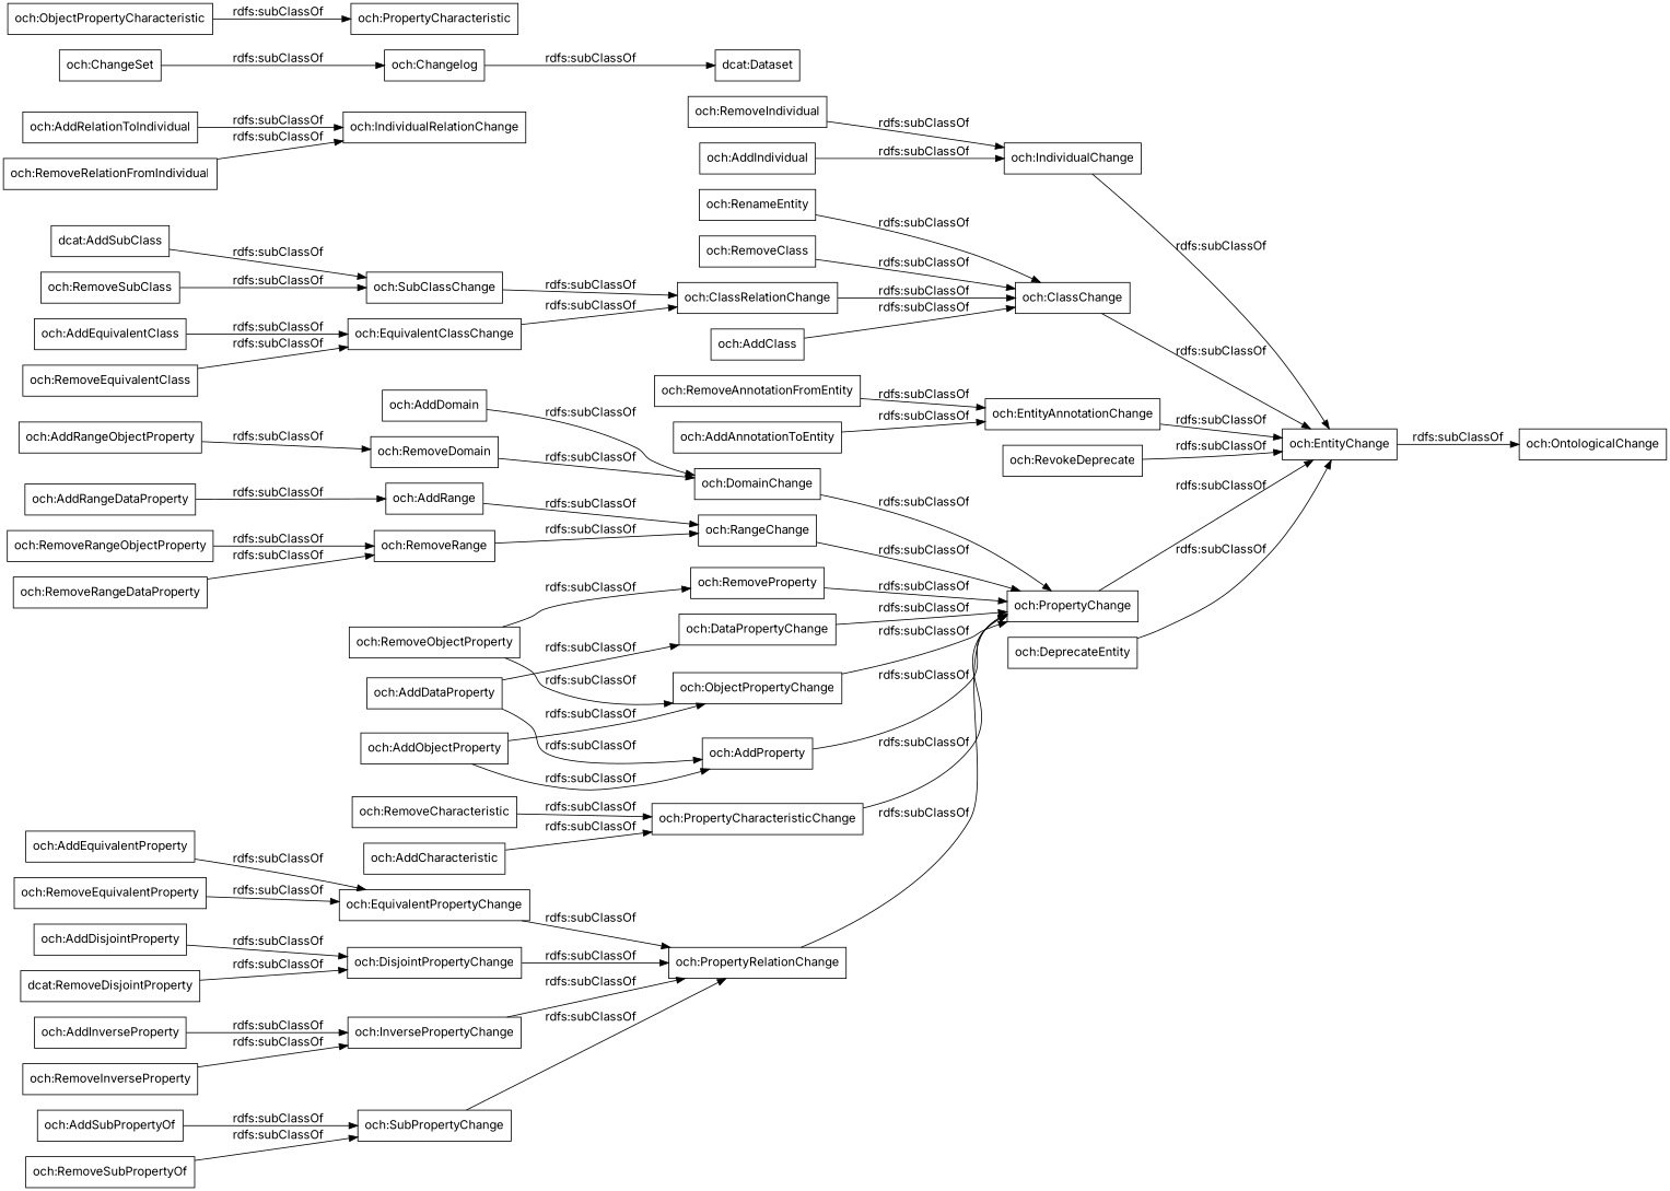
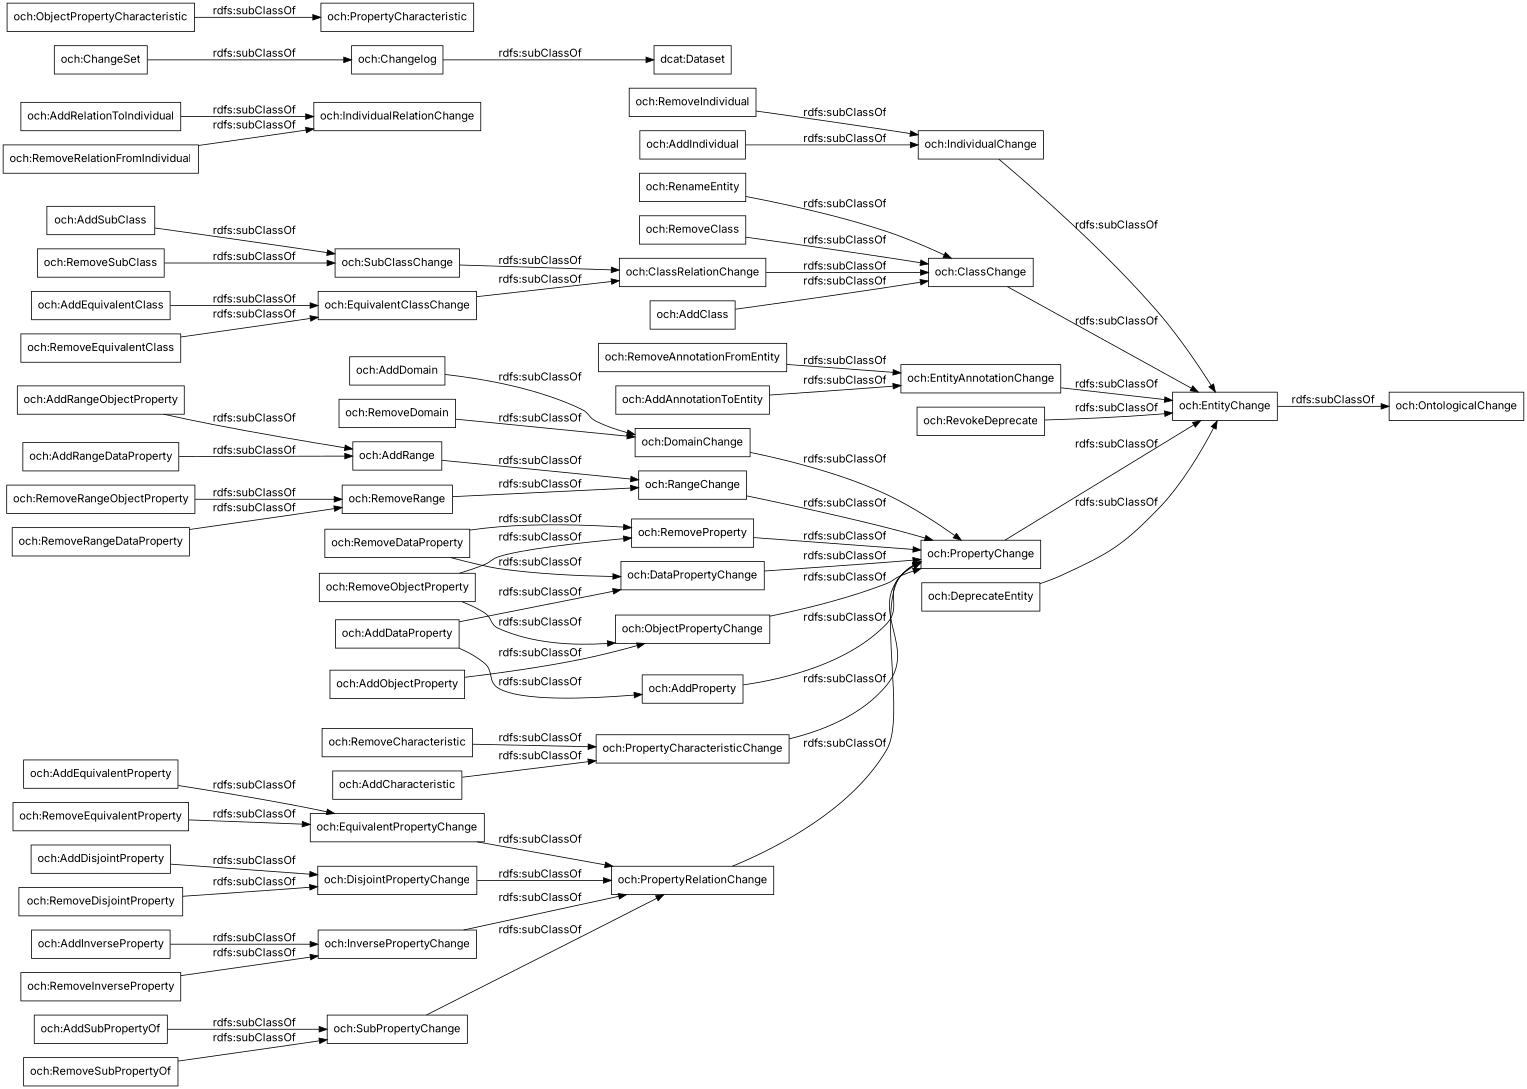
  digraph {
    fontname=Inter
    rankdir=LR
    node [color=black fontname=Inter shape=rectangle]
    edge [fontname=Inter]
    "och:RemoveObjectProperty"
    "och:ObjectPropertyChange"
    "och:RemoveProperty"
    "och:PropertyChange"
    "och:RemoveCharacteristic"
    "och:PropertyCharacteristicChange"
    "och:RemoveIndividual"
    "och:IndividualChange"
    "och:EntityChange"
    "och:AddIndividual"
    "och:RemoveEquivalentProperty"
    "och:EquivalentPropertyChange"
    "och:PropertyRelationChange"
    "och:DisjointPropertyChange"
    "och:AddRelationToIndividual"
    "och:IndividualRelationChange"
    "och:OntologicalChange"
    "och:DataPropertyChange"
    "och:ClassChange"
    "och:RangeChange"
    "och:RemoveClass"
-   "och:AddSubClass" [label="dcat:AddSubClass"]
+   "och:AddSubClass"
    "och:SubClassChange"
    "och:ClassRelationChange"
    "och:AddClass"
+   "och:RemoveDataProperty"
    "och:RenameEntity"
    "och:RevokeDeprecate"
-   "och:RemoveDisjointProperty" [label="dcat:RemoveDisjointProperty"]
+   "och:RemoveDisjointProperty"
    "och:AddRangeObjectProperty"
    "och:AddRange"
    "och:AddProperty"
    "och:ChangeSet"
    "och:Changelog"
    "dcat:Dataset"
    "och:AddEquivalentClass"
    "och:EquivalentClassChange"
    "och:AddCharacteristic"
    "och:RemoveInverseProperty"
    "och:InversePropertyChange"
    "och:EntityAnnotationChange"
    "och:RemoveEquivalentClass"
    "och:RemoveDomain"
    "och:DomainChange"
    "och:AddDisjointProperty"
    "och:RemoveSubClass"
    "och:AddInverseProperty"
    "och:DeprecateEntity"
    "och:RemoveRelationFromIndividual"
    "och:AddEquivalentProperty"
    "och:RemoveAnnotationFromEntity"
    "och:SubPropertyChange"
    "och:AddDataProperty"
    "och:AddAnnotationToEntity"
    "och:AddObjectProperty"
    "och:RemoveRange"
    "och:RemoveSubPropertyOf"
    "och:AddDomain"
    "och:AddSubPropertyOf"
    "och:AddRangeDataProperty"
    "och:ObjectPropertyCharacteristic"
    "och:PropertyCharacteristic"
    "och:RemoveRangeDataProperty"
    "och:RemoveRangeObjectProperty"
    "och:RemoveObjectProperty" -> "och:ObjectPropertyChange" [label="rdfs:subClassOf"]
    "och:RemoveObjectProperty" -> "och:RemoveProperty" [label="rdfs:subClassOf"]
    "och:ObjectPropertyChange" -> "och:PropertyChange" [label="rdfs:subClassOf"]
    "och:RemoveProperty" -> "och:PropertyChange" [label="rdfs:subClassOf"]
    "och:PropertyChange" -> "och:EntityChange" [label="rdfs:subClassOf"]
    "och:RemoveCharacteristic" -> "och:PropertyCharacteristicChange" [label="rdfs:subClassOf"]
    "och:PropertyCharacteristicChange" -> "och:PropertyChange" [label="rdfs:subClassOf"]
    "och:RemoveIndividual" -> "och:IndividualChange" [label="rdfs:subClassOf"]
    "och:IndividualChange" -> "och:EntityChange" [label="rdfs:subClassOf"]
    "och:EntityChange" -> "och:OntologicalChange" [label="rdfs:subClassOf"]
    "och:AddIndividual" -> "och:IndividualChange" [label="rdfs:subClassOf"]
    "och:RemoveEquivalentProperty" -> "och:EquivalentPropertyChange" [label="rdfs:subClassOf"]
    "och:EquivalentPropertyChange" -> "och:PropertyRelationChange" [label="rdfs:subClassOf"]
    "och:PropertyRelationChange" -> "och:PropertyChange" [label="rdfs:subClassOf"]
    "och:DisjointPropertyChange" -> "och:PropertyRelationChange" [label="rdfs:subClassOf"]
    "och:AddRelationToIndividual" -> "och:IndividualRelationChange" [label="rdfs:subClassOf"]
    "och:DataPropertyChange" -> "och:PropertyChange" [label="rdfs:subClassOf"]
    "och:ClassChange" -> "och:EntityChange" [label="rdfs:subClassOf"]
    "och:RangeChange" -> "och:PropertyChange" [label="rdfs:subClassOf"]
    "och:RemoveClass" -> "och:ClassChange" [label="rdfs:subClassOf"]
    "och:AddSubClass" -> "och:SubClassChange" [label="rdfs:subClassOf"]
    "och:SubClassChange" -> "och:ClassRelationChange" [label="rdfs:subClassOf"]
    "och:ClassRelationChange" -> "och:ClassChange" [label="rdfs:subClassOf"]
    "och:AddClass" -> "och:ClassChange" [label="rdfs:subClassOf"]
+   "och:RemoveDataProperty" -> "och:RemoveProperty" [label="rdfs:subClassOf"]
+   "och:RemoveDataProperty" -> "och:DataPropertyChange" [label="rdfs:subClassOf"]
    "och:RenameEntity" -> "och:ClassChange" [label="rdfs:subClassOf"]
    "och:RevokeDeprecate" -> "och:EntityChange" [label="rdfs:subClassOf"]
    "och:RemoveDisjointProperty" -> "och:DisjointPropertyChange" [label="rdfs:subClassOf"]
-   "och:AddRangeObjectProperty" -> "och:RemoveDomain" [label="rdfs:subClassOf"]
+   "och:AddRangeObjectProperty" -> "och:AddRange" [label="rdfs:subClassOf"]
    "och:AddRange" -> "och:RangeChange" [label="rdfs:subClassOf"]
    "och:AddProperty" -> "och:PropertyChange" [label="rdfs:subClassOf"]
    "och:ChangeSet" -> "och:Changelog" [label="rdfs:subClassOf"]
    "och:Changelog" -> "dcat:Dataset" [label="rdfs:subClassOf"]
    "och:AddEquivalentClass" -> "och:EquivalentClassChange" [label="rdfs:subClassOf"]
    "och:EquivalentClassChange" -> "och:ClassRelationChange" [label="rdfs:subClassOf"]
    "och:AddCharacteristic" -> "och:PropertyCharacteristicChange" [label="rdfs:subClassOf"]
    "och:RemoveInverseProperty" -> "och:InversePropertyChange" [label="rdfs:subClassOf"]
    "och:InversePropertyChange" -> "och:PropertyRelationChange" [label="rdfs:subClassOf"]
    "och:EntityAnnotationChange" -> "och:EntityChange" [label="rdfs:subClassOf"]
    "och:RemoveEquivalentClass" -> "och:EquivalentClassChange" [label="rdfs:subClassOf"]
    "och:RemoveDomain" -> "och:DomainChange" [label="rdfs:subClassOf"]
    "och:DomainChange" -> "och:PropertyChange" [label="rdfs:subClassOf"]
    "och:AddDisjointProperty" -> "och:DisjointPropertyChange" [label="rdfs:subClassOf"]
    "och:RemoveSubClass" -> "och:SubClassChange" [label="rdfs:subClassOf"]
    "och:AddInverseProperty" -> "och:InversePropertyChange" [label="rdfs:subClassOf"]
    "och:DeprecateEntity" -> "och:EntityChange" [label="rdfs:subClassOf"]
    "och:RemoveRelationFromIndividual" -> "och:IndividualRelationChange" [label="rdfs:subClassOf"]
    "och:AddEquivalentProperty" -> "och:EquivalentPropertyChange" [label="rdfs:subClassOf"]
    "och:RemoveAnnotationFromEntity" -> "och:EntityAnnotationChange" [label="rdfs:subClassOf"]
    "och:SubPropertyChange" -> "och:PropertyRelationChange" [label="rdfs:subClassOf"]
    "och:AddDataProperty" -> "och:DataPropertyChange" [label="rdfs:subClassOf"]
    "och:AddDataProperty" -> "och:AddProperty" [label="rdfs:subClassOf"]
    "och:AddAnnotationToEntity" -> "och:EntityAnnotationChange" [label="rdfs:subClassOf"]
    "och:AddObjectProperty" -> "och:ObjectPropertyChange" [label="rdfs:subClassOf"]
-   "och:AddObjectProperty" -> "och:AddProperty" [label="rdfs:subClassOf"]
    "och:RemoveRange" -> "och:RangeChange" [label="rdfs:subClassOf"]
    "och:RemoveSubPropertyOf" -> "och:SubPropertyChange" [label="rdfs:subClassOf"]
    "och:AddDomain" -> "och:DomainChange" [label="rdfs:subClassOf"]
    "och:AddSubPropertyOf" -> "och:SubPropertyChange" [label="rdfs:subClassOf"]
    "och:AddRangeDataProperty" -> "och:AddRange" [label="rdfs:subClassOf"]
    "och:ObjectPropertyCharacteristic" -> "och:PropertyCharacteristic" [label="rdfs:subClassOf"]
    "och:RemoveRangeDataProperty" -> "och:RemoveRange" [label="rdfs:subClassOf"]
    "och:RemoveRangeObjectProperty" -> "och:RemoveRange" [label="rdfs:subClassOf"]
  }
